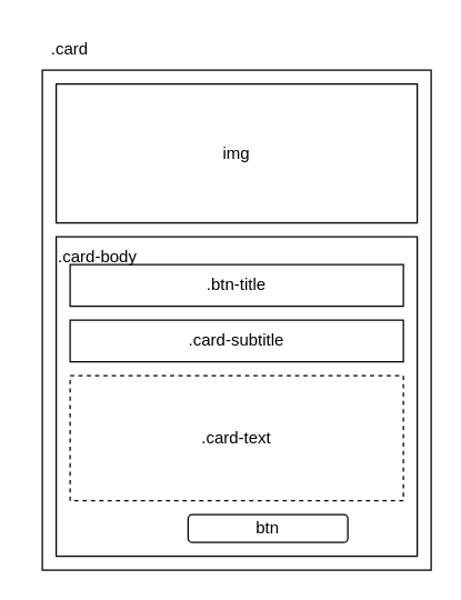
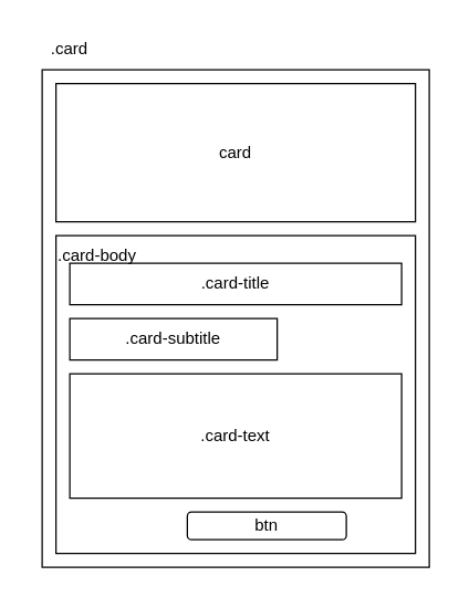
  <mxCell id="0" />
  <mxCell id="1" parent="0" />
  <mxCell id="2" value="" style="rounded=0;whiteSpace=wrap;html=1;" vertex="1" parent="1"><mxGeometry x="30" y="50" width="280" height="360" as="geometry" /></mxCell>
  <mxCell id="3" value=".card" style="text;html=1;strokeColor=none;fillColor=none;align=center;verticalAlign=middle;whiteSpace=wrap;rounded=0;" vertex="1" parent="1"><mxGeometry x="20" y="20" width="60" height="30" as="geometry" /></mxCell>
- <mxCell id="4" value="img" style="rounded=0;whiteSpace=wrap;html=1;" vertex="1" parent="1"><mxGeometry x="40" y="60" width="260" height="100" as="geometry" /></mxCell>
+ <mxCell id="4" value="card" style="rounded=0;whiteSpace=wrap;html=1;" vertex="1" parent="1"><mxGeometry x="40" y="60" width="260" height="100" as="geometry" /></mxCell>
  <mxCell id="5" value="" style="rounded=0;whiteSpace=wrap;html=1;" vertex="1" parent="1"><mxGeometry x="40" y="170" width="260" height="230" as="geometry" /></mxCell>
- <mxCell id="6" value=".btn-title" style="rounded=0;whiteSpace=wrap;html=1;" vertex="1" parent="1"><mxGeometry x="50" y="190" width="240" height="30" as="geometry" /></mxCell>
+ <mxCell id="6" value=".card-title" style="rounded=0;whiteSpace=wrap;html=1;" vertex="1" parent="1"><mxGeometry x="50" y="190" width="240" height="30" as="geometry" /></mxCell>
  <mxCell id="7" value=".card-body" style="text;html=1;strokeColor=none;fillColor=none;align=center;verticalAlign=middle;whiteSpace=wrap;rounded=0;" vertex="1" parent="1"><mxGeometry x="40" y="170" width="60" height="30" as="geometry" /></mxCell>
- <mxCell id="8" value=".card-subtitle" style="rounded=0;whiteSpace=wrap;html=1;" vertex="1" parent="1"><mxGeometry x="50" y="230" width="240" height="30" as="geometry" /></mxCell>
- <mxCell id="9" value=".card-text" style="rounded=0;whiteSpace=wrap;html=1;dashed=1;" vertex="1" parent="1"><mxGeometry x="50" y="270" width="240" height="90" as="geometry" /></mxCell>
+ <mxCell id="8" value=".card-subtitle" style="rounded=0;whiteSpace=wrap;html=1;" vertex="1" parent="1"><mxGeometry x="50" y="230" width="150" height="30" as="geometry" /></mxCell>
+ <mxCell id="9" value=".card-text" style="rounded=0;whiteSpace=wrap;html=1;" vertex="1" parent="1"><mxGeometry x="50" y="270" width="240" height="90" as="geometry" /></mxCell>
  <mxCell id="10" value="btn" style="rounded=1;whiteSpace=wrap;html=1;" vertex="1" parent="1"><mxGeometry x="135" y="370" width="115" height="20" as="geometry" /></mxCell>
